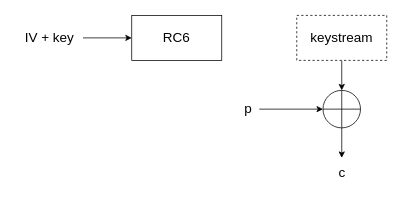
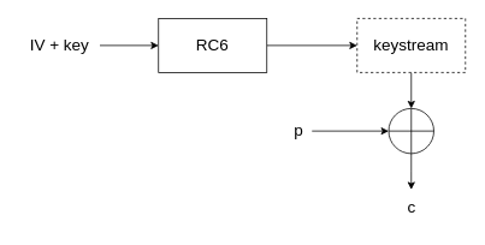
  <mxCell id="0" />
  <mxCell id="1" parent="0" />
  <mxCell id="2" style="edgeStyle=orthogonalEdgeStyle;rounded=0;orthogonalLoop=1;jettySize=auto;html=1;entryX=0;entryY=0.5;entryDx=0;entryDy=0;fontSize=18;" edge="1" parent="1" source="3" target="5"><mxGeometry relative="1" as="geometry" /></mxCell>
  <mxCell id="3" value="IV + key" style="text;html=1;align=center;verticalAlign=middle;resizable=0;points=[];autosize=1;strokeColor=none;fillColor=none;fontSize=18;" vertex="1" parent="1"><mxGeometry x="20" y="30" width="90" height="40" as="geometry" /></mxCell>
+ <mxCell id="4" style="edgeStyle=orthogonalEdgeStyle;rounded=0;orthogonalLoop=1;jettySize=auto;html=1;exitX=1;exitY=0.5;exitDx=0;exitDy=0;fontSize=18;" edge="1" parent="1" source="5" target="7"><mxGeometry relative="1" as="geometry"><mxPoint x="355" y="50" as="targetPoint" /></mxGeometry></mxCell>
  <mxCell id="5" value="RC6" style="rounded=0;whiteSpace=wrap;html=1;fontSize=18;" vertex="1" parent="1"><mxGeometry x="175" y="20" width="120" height="60" as="geometry" /></mxCell>
  <mxCell id="6" style="edgeStyle=orthogonalEdgeStyle;rounded=0;orthogonalLoop=1;jettySize=auto;html=1;exitX=0.5;exitY=1;exitDx=0;exitDy=0;entryX=0.5;entryY=0;entryDx=0;entryDy=0;fontSize=18;" edge="1" parent="1" source="7" target="9"><mxGeometry relative="1" as="geometry" /></mxCell>
  <mxCell id="7" value="keystream" style="rounded=0;whiteSpace=wrap;html=1;fontSize=18;dashed=1;" vertex="1" parent="1"><mxGeometry x="395" y="20" width="120" height="60" as="geometry" /></mxCell>
  <mxCell id="8" style="edgeStyle=orthogonalEdgeStyle;rounded=0;orthogonalLoop=1;jettySize=auto;html=1;exitX=0.5;exitY=1;exitDx=0;exitDy=0;fontSize=18;" edge="1" parent="1" source="9"><mxGeometry relative="1" as="geometry"><mxPoint x="455" y="210" as="targetPoint" /></mxGeometry></mxCell>
  <mxCell id="9" value="" style="shape=orEllipse;perimeter=ellipsePerimeter;whiteSpace=wrap;html=1;backgroundOutline=1;fontSize=18;" vertex="1" parent="1"><mxGeometry x="430" y="120" width="50" height="50" as="geometry" /></mxCell>
  <mxCell id="10" style="edgeStyle=orthogonalEdgeStyle;rounded=0;orthogonalLoop=1;jettySize=auto;html=1;entryX=0;entryY=0.5;entryDx=0;entryDy=0;fontSize=18;" edge="1" parent="1" source="11" target="9"><mxGeometry relative="1" as="geometry" /></mxCell>
  <mxCell id="11" value="p" style="text;html=1;align=center;verticalAlign=middle;resizable=0;points=[];autosize=1;strokeColor=none;fillColor=none;fontSize=18;" vertex="1" parent="1"><mxGeometry x="315" y="125" width="30" height="40" as="geometry" /></mxCell>
  <mxCell id="12" value="c" style="text;html=1;align=center;verticalAlign=middle;resizable=0;points=[];autosize=1;strokeColor=none;fillColor=none;fontSize=18;" vertex="1" parent="1"><mxGeometry x="440" y="210" width="30" height="40" as="geometry" /></mxCell>
